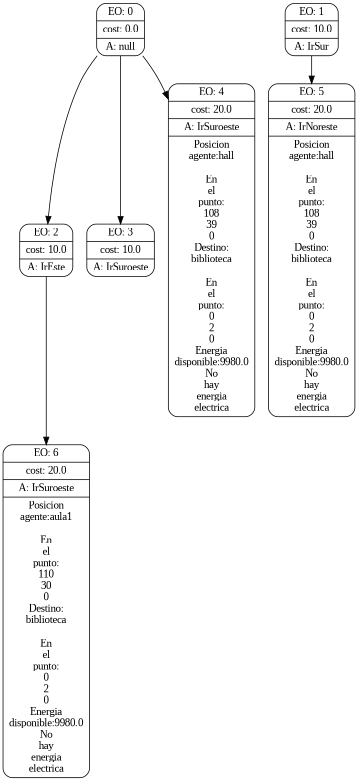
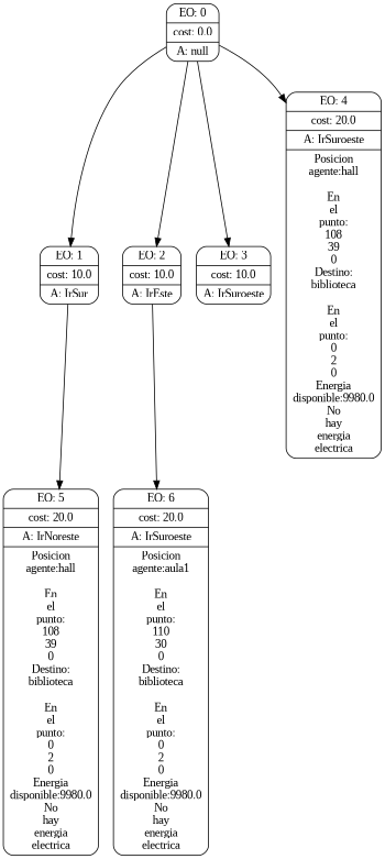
  digraph {
    fontname="Liberation Serif"
    node [fontname="Liberation Serif" shape=Mrecord]
    edge [fontname="Liberation Serif"]
    n1 [label="{EO: 0|cost: 0.0|A: null}"]
    n2 [label="{EO: 1|cost: 10.0|A: IrSur}"]
    n3 [label="{EO: 2|cost: 10.0|A: IrEste}"]
    n4 [label="{EO: 3|cost: 10.0|A: IrSuroeste}"]
    n5 [label="{EO: 4|cost: 20.0|A: IrSuroeste|Posicion\nagente:hall\n\nEn\nel\npunto:\n108\n39\n0\nDestino:\nbiblioteca\n\nEn\nel\npunto:\n0\n2\n0\nEnergia\ndisponible:9980.0\nNo\nhay\nenergia\nelectrica\n}"]
    n6 [label="{EO: 5|cost: 20.0|A: IrNoreste|Posicion\nagente:hall\n\nEn\nel\npunto:\n108\n39\n0\nDestino:\nbiblioteca\n\nEn\nel\npunto:\n0\n2\n0\nEnergia\ndisponible:9980.0\nNo\nhay\nenergia\nelectrica\n}"]
    n7 [label="{EO: 6|cost: 20.0|A: IrSuroeste|Posicion\nagente:aula1\n\nEn\nel\npunto:\n110\n30\n0\nDestino:\nbiblioteca\n\nEn\nel\npunto:\n0\n2\n0\nEnergia\ndisponible:9980.0\nNo\nhay\nenergia\nelectrica\n}"]
+   n1 -> n2
    n1 -> n3
    n1 -> n4
    n1 -> n5
    n2 -> n6
    n3 -> n7
  }
